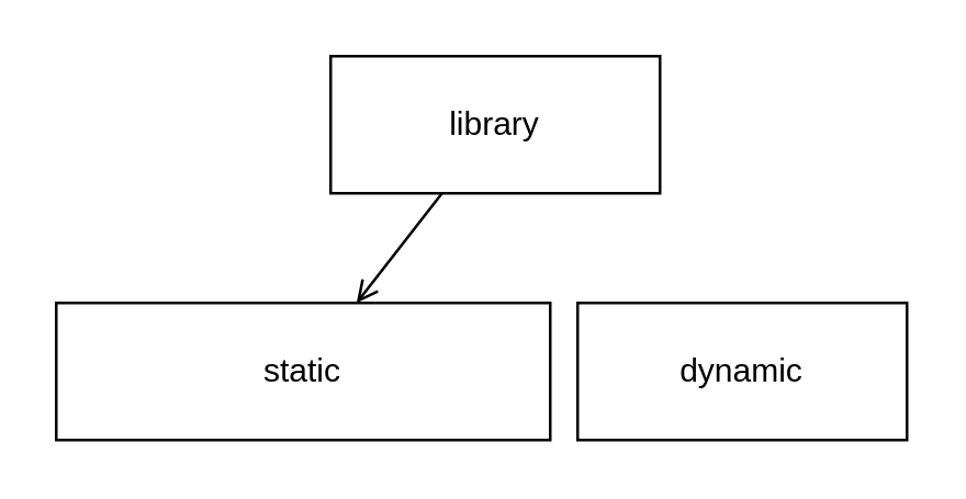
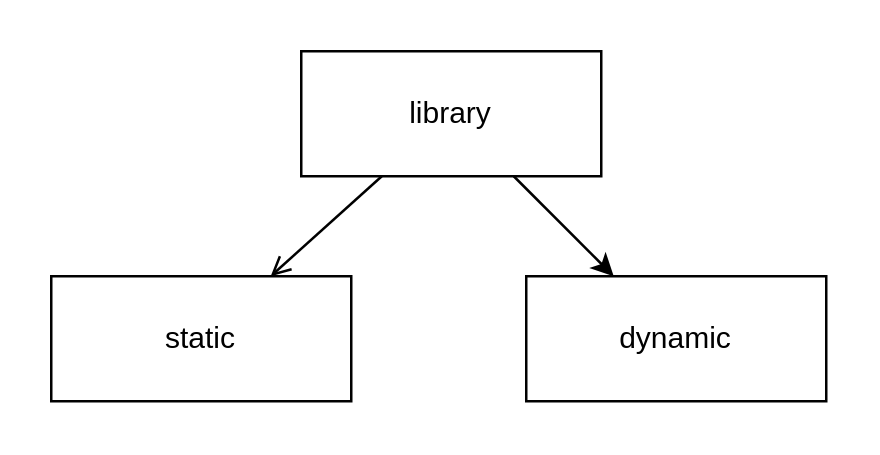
  <mxCell id="0" />
  <mxCell id="1" parent="0" />
  <mxCell id="2" style="edgeStyle=none;html=1;endArrow=open;" edge="1" parent="1" source="4" target="5"><mxGeometry relative="1" as="geometry" /></mxCell>
+ <mxCell id="3" style="edgeStyle=none;html=1;" edge="1" parent="1" source="4" target="6"><mxGeometry relative="1" as="geometry" /></mxCell>
  <mxCell id="4" value="library" style="rounded=0;whiteSpace=wrap;html=1;" vertex="1" parent="1"><mxGeometry x="120" y="20" width="120" height="50" as="geometry" /></mxCell>
- <mxCell id="5" value="static" style="rounded=0;whiteSpace=wrap;html=1;" vertex="1" parent="1"><mxGeometry x="20" y="110" width="180" height="50" as="geometry" /></mxCell>
+ <mxCell id="5" value="static" style="rounded=0;whiteSpace=wrap;html=1;" vertex="1" parent="1"><mxGeometry x="20" y="110" width="120" height="50" as="geometry" /></mxCell>
  <mxCell id="6" value="dynamic" style="rounded=0;whiteSpace=wrap;html=1;" vertex="1" parent="1"><mxGeometry x="210" y="110" width="120" height="50" as="geometry" /></mxCell>
